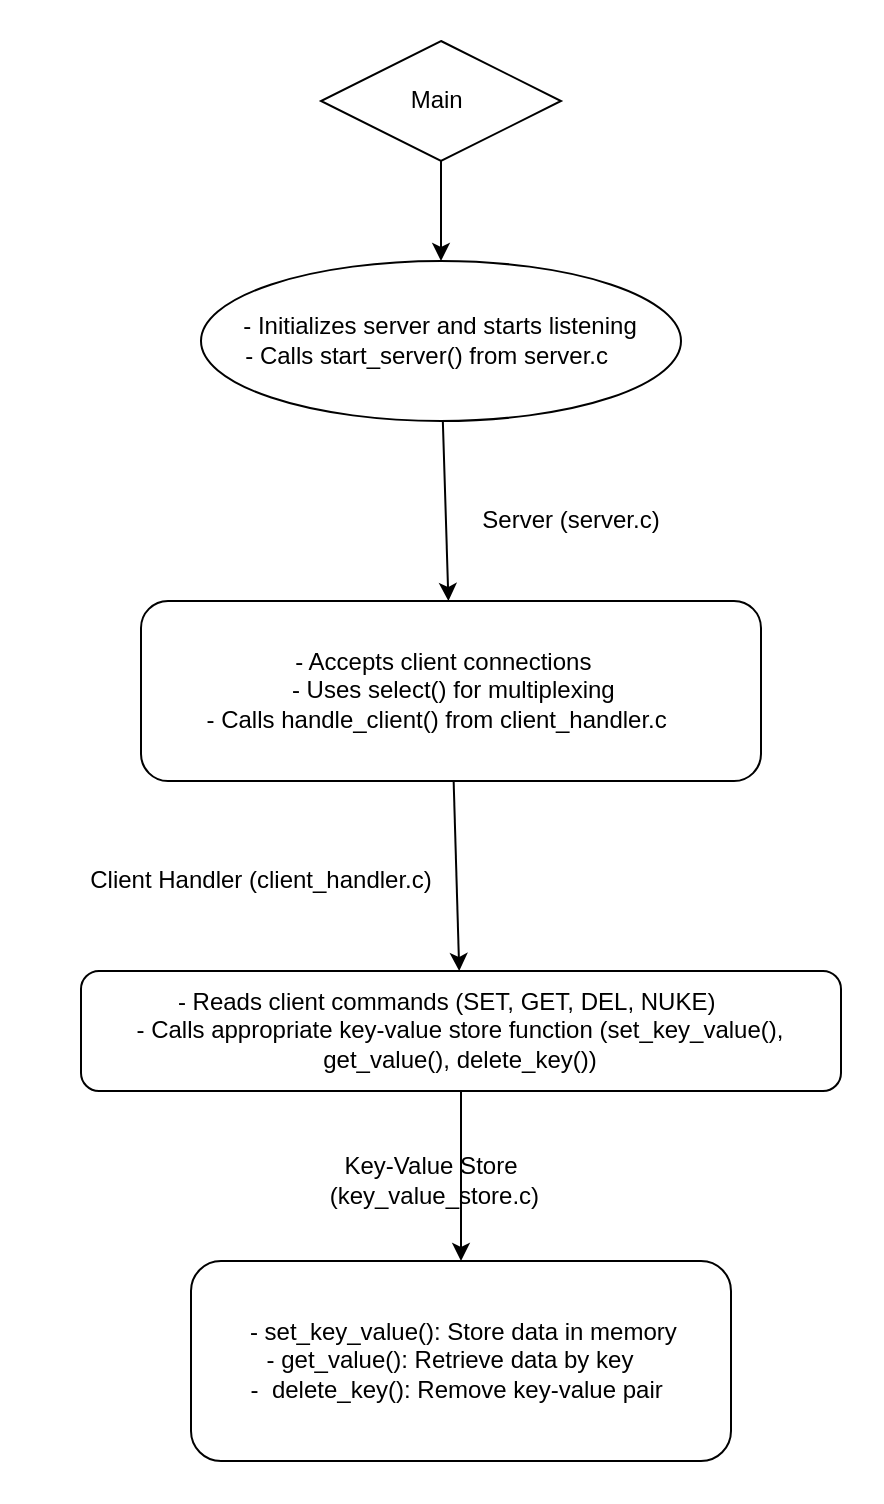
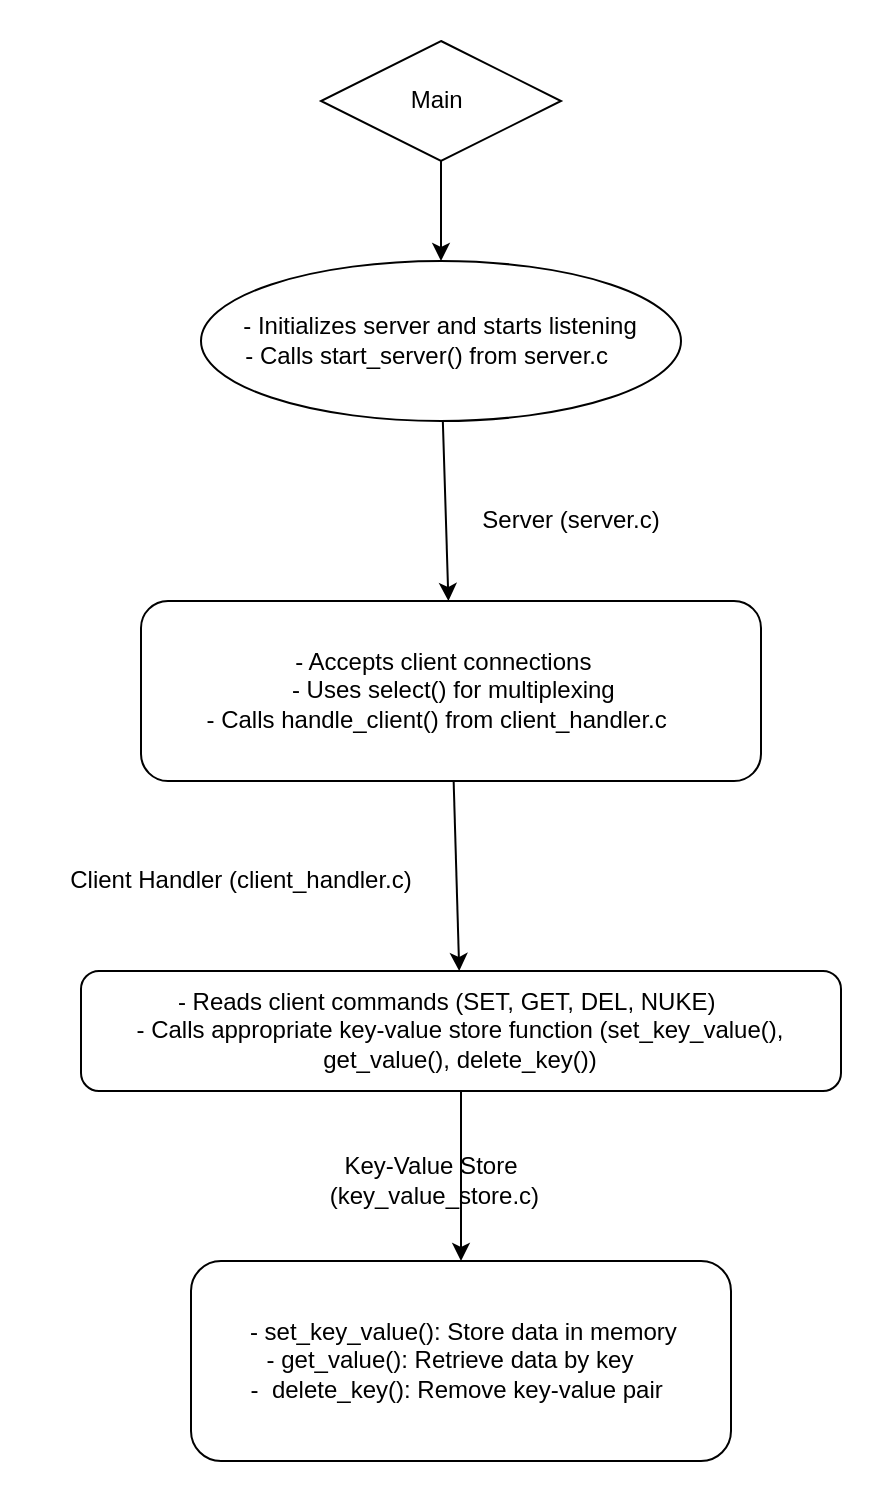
  <mxCell id="0" />
  <mxCell id="1" parent="0" />
  <mxCell id="2" value="" style="edgeStyle=none;html=1;" edge="1" parent="1" source="3" target="5"><mxGeometry relative="1" as="geometry" /></mxCell>
  <mxCell id="3" value="Main&amp;nbsp;" style="rhombus;whiteSpace=wrap;html=1;" vertex="1" parent="1"><mxGeometry x="160" y="20" width="120" height="60" as="geometry" /></mxCell>
  <mxCell id="4" value="" style="edgeStyle=none;html=1;" edge="1" parent="1" source="5" target="7"><mxGeometry relative="1" as="geometry" /></mxCell>
  <mxCell id="5" value="- Initializes server and starts listening  &lt;br&gt;- Calls start_server() from server.c&amp;nbsp; &amp;nbsp;&amp;nbsp;" style="ellipse;whiteSpace=wrap;html=1;rounded=1;" vertex="1" parent="1"><mxGeometry x="100" y="130" width="240" height="80" as="geometry" /></mxCell>
  <mxCell id="6" value="" style="edgeStyle=none;html=1;" edge="1" parent="1" source="7" target="10"><mxGeometry relative="1" as="geometry" /></mxCell>
  <mxCell id="7" value="- Accepts client connections&amp;nbsp;&amp;nbsp;&lt;br&gt;&amp;nbsp;- Uses select() for multiplexing&lt;br&gt;- Calls handle_client() from client_handler.c &amp;nbsp; &amp;nbsp;" style="whiteSpace=wrap;html=1;rounded=1;" vertex="1" parent="1"><mxGeometry x="70" y="300" width="310" height="90" as="geometry" /></mxCell>
  <mxCell id="8" value="   Server (server.c)  " style="text;html=1;align=center;verticalAlign=middle;resizable=0;points=[];autosize=1;strokeColor=none;fillColor=none;" vertex="1" parent="1"><mxGeometry x="230" y="245" width="110" height="30" as="geometry" /></mxCell>
  <mxCell id="9" value="" style="edgeStyle=none;html=1;" edge="1" parent="1" source="10" target="12"><mxGeometry relative="1" as="geometry" /></mxCell>
  <mxCell id="10" value="- Reads client commands (SET, GET, DEL, NUKE)&amp;nbsp; &amp;nbsp;&amp;nbsp;&lt;br&gt;- Calls appropriate key-value store function&amp;nbsp;(set_key_value(), get_value(), delete_key()) " style="whiteSpace=wrap;html=1;rounded=1;" vertex="1" parent="1"><mxGeometry x="40" y="485" width="380" height="60" as="geometry" /></mxCell>
- <mxCell id="11" value="               Client Handler (client_handler.c)  " style="text;html=1;align=center;verticalAlign=middle;resizable=0;points=[];autosize=1;strokeColor=none;fillColor=none;" vertex="1" parent="1"><mxGeometry x="30" y="425" width="200" height="30" as="geometry" /></mxCell>
+ <mxCell id="11" value="               Client Handler (client_handler.c)  " style="text;html=1;align=center;verticalAlign=middle;resizable=0;points=[];autosize=1;strokeColor=none;fillColor=none;" vertex="1" parent="1"><mxGeometry x="20" y="425" width="200" height="30" as="geometry" /></mxCell>
  <mxCell id="12" value="&amp;nbsp;- set_key_value(): Store data in memory&lt;br&gt;- get_value(): Retrieve data by key  &amp;nbsp;&amp;nbsp;&lt;br&gt;-&amp;nbsp; delete_key(): Remove key-value pair&amp;nbsp;" style="whiteSpace=wrap;html=1;rounded=1;" vertex="1" parent="1"><mxGeometry x="95" y="630" width="270" height="100" as="geometry" /></mxCell>
  <mxCell id="13" value="  Key-Value Store&lt;br&gt;&amp;nbsp;(key_value_store.c) " style="text;html=1;align=center;verticalAlign=middle;resizable=0;points=[];autosize=1;strokeColor=none;fillColor=none;" vertex="1" parent="1"><mxGeometry x="150" y="570" width="130" height="40" as="geometry" /></mxCell>
